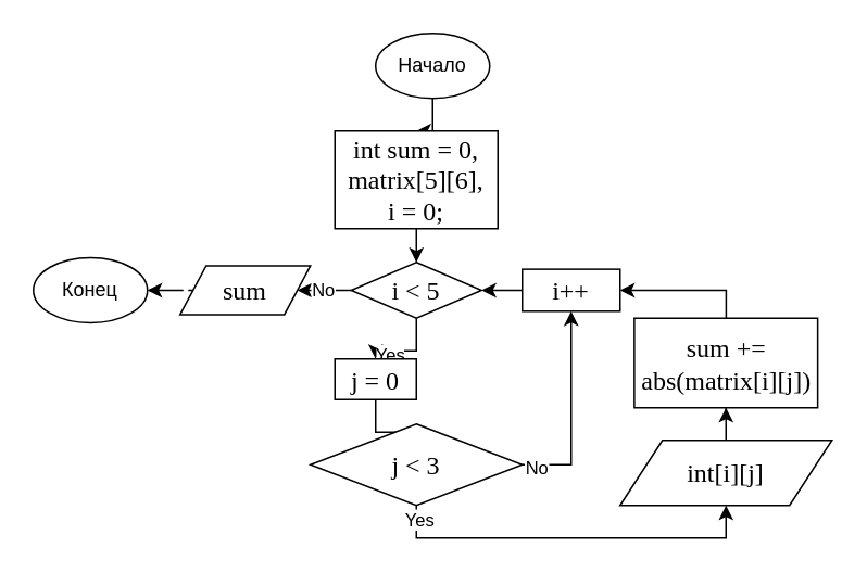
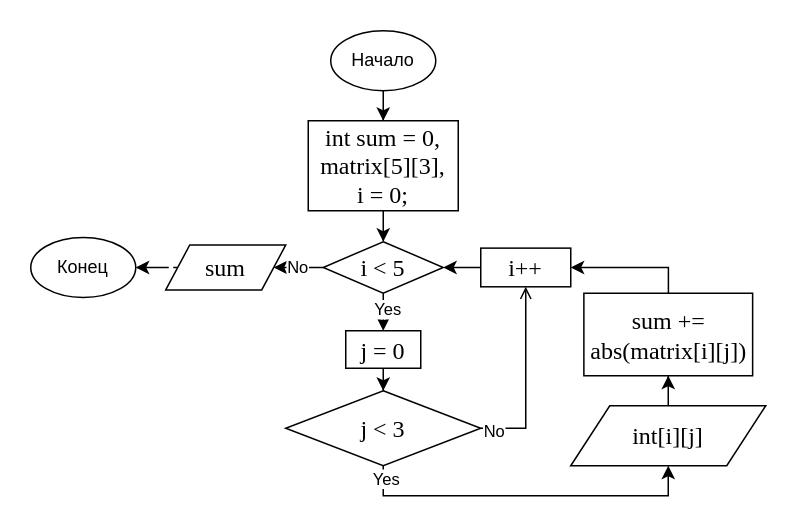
  <mxCell id="0" />
  <mxCell id="1" parent="0" />
  <mxCell id="2" style="edgeStyle=orthogonalEdgeStyle;rounded=0;orthogonalLoop=1;jettySize=auto;html=1;entryX=0.5;entryY=0;entryDx=0;entryDy=0;" edge="1" parent="1" source="3" target="6"><mxGeometry relative="1" as="geometry" /></mxCell>
- <mxCell id="3" value="Начало" style="ellipse;whiteSpace=wrap;html=1;" vertex="1" parent="1"><mxGeometry x="230" y="20" width="70" height="40" as="geometry" /></mxCell>
+ <mxCell id="3" value="Начало" style="ellipse;whiteSpace=wrap;html=1;" vertex="1" parent="1"><mxGeometry x="220" y="20" width="70" height="40" as="geometry" /></mxCell>
  <mxCell id="4" value="Конец" style="ellipse;whiteSpace=wrap;html=1;" vertex="1" parent="1"><mxGeometry x="20" y="157.81" width="70" height="40" as="geometry" /></mxCell>
  <mxCell id="5" style="edgeStyle=orthogonalEdgeStyle;rounded=0;orthogonalLoop=1;jettySize=auto;html=1;dashed=1;" edge="1" parent="1" source="6" target="11"><mxGeometry relative="1" as="geometry" /></mxCell>
- <mxCell id="6" value="&lt;span lang=&quot;EN-US&quot; style=&quot;font-size: 12pt ; font-family: &amp;#34;times new roman&amp;#34; , serif&quot;&gt;int sum = 0,&lt;br&gt;&lt;span lang=&quot;FR&quot; style=&quot;font-size: 12pt ; font-family: &amp;#34;times new roman&amp;#34; , serif&quot;&gt;matrix[5][6],&lt;br&gt;&lt;/span&gt;&lt;span style=&quot;font-size: medium&quot;&gt;&lt;/span&gt;i = 0;&lt;br&gt;&lt;/span&gt;&lt;span style=&quot;font-size: medium&quot;&gt;&lt;/span&gt;" style="rounded=0;whiteSpace=wrap;html=1;fontFamily=Helvetica;fontSize=12;fontColor=#000000;align=center;strokeColor=#000000;fillColor=#ffffff;" vertex="1" parent="1"><mxGeometry x="205" y="80" width="100" height="60" as="geometry" /></mxCell>
+ <mxCell id="6" value="&lt;span lang=&quot;EN-US&quot; style=&quot;font-size: 12pt ; font-family: &amp;#34;times new roman&amp;#34; , serif&quot;&gt;int sum = 0,&lt;br&gt;&lt;span lang=&quot;FR&quot; style=&quot;font-size: 12pt ; font-family: &amp;#34;times new roman&amp;#34; , serif&quot;&gt;matrix[5][3],&lt;br&gt;&lt;/span&gt;&lt;span style=&quot;font-size: medium&quot;&gt;&lt;/span&gt;i = 0;&lt;br&gt;&lt;/span&gt;&lt;span style=&quot;font-size: medium&quot;&gt;&lt;/span&gt;" style="rounded=0;whiteSpace=wrap;html=1;fontFamily=Helvetica;fontSize=12;fontColor=#000000;align=center;strokeColor=#000000;fillColor=#ffffff;" vertex="1" parent="1"><mxGeometry x="205" y="80" width="100" height="60" as="geometry" /></mxCell>
  <mxCell id="7" style="edgeStyle=orthogonalEdgeStyle;rounded=0;orthogonalLoop=1;jettySize=auto;html=1;" edge="1" parent="1" source="11" target="15"><mxGeometry relative="1" as="geometry" /></mxCell>
  <mxCell id="8" value="Yes" style="edgeLabel;html=1;align=center;verticalAlign=middle;resizable=0;points=[];" vertex="1" connectable="0" parent="7"><mxGeometry x="0.467" y="2" relative="1" as="geometry"><mxPoint as="offset" /></mxGeometry></mxCell>
  <mxCell id="9" style="edgeStyle=orthogonalEdgeStyle;rounded=0;orthogonalLoop=1;jettySize=auto;html=1;entryX=1;entryY=0.5;entryDx=0;entryDy=0;" edge="1" parent="1" source="11" target="24"><mxGeometry relative="1" as="geometry" /></mxCell>
  <mxCell id="10" value="No" style="edgeLabel;html=1;align=center;verticalAlign=middle;resizable=0;points=[];" vertex="1" connectable="0" parent="9"><mxGeometry x="0.74" y="11" relative="1" as="geometry"><mxPoint x="11" y="-11" as="offset" /></mxGeometry></mxCell>
  <mxCell id="11" value="&lt;span lang=&quot;EN-US&quot; style=&quot;font-size: 12pt ; font-family: &amp;#34;times new roman&amp;#34; , serif&quot;&gt;i &amp;lt; 5&lt;/span&gt;&lt;span style=&quot;font-size: medium&quot;&gt;&lt;/span&gt;" style="rhombus;whiteSpace=wrap;html=1;" vertex="1" parent="1"><mxGeometry x="215" y="160.63" width="80" height="34.37" as="geometry" /></mxCell>
  <mxCell id="12" style="edgeStyle=orthogonalEdgeStyle;rounded=0;orthogonalLoop=1;jettySize=auto;html=1;entryX=1;entryY=0.5;entryDx=0;entryDy=0;" edge="1" parent="1" source="13" target="11"><mxGeometry relative="1" as="geometry" /></mxCell>
  <mxCell id="13" value="&lt;span lang=&quot;FR&quot; style=&quot;font-size: 12pt ; font-family: &amp;#34;times new roman&amp;#34; , serif&quot;&gt;i++&lt;/span&gt;&lt;span style=&quot;font-size: medium&quot;&gt;&lt;/span&gt;" style="rounded=0;whiteSpace=wrap;html=1;fontFamily=Helvetica;fontSize=12;fontColor=#000000;align=center;strokeColor=#000000;fillColor=#ffffff;" vertex="1" parent="1"><mxGeometry x="320" y="164.92" width="60" height="25.78" as="geometry" /></mxCell>
  <mxCell id="14" style="edgeStyle=orthogonalEdgeStyle;rounded=0;orthogonalLoop=1;jettySize=auto;html=1;entryX=0.5;entryY=0;entryDx=0;entryDy=0;" edge="1" parent="1" source="15" target="20"><mxGeometry relative="1" as="geometry" /></mxCell>
- <mxCell id="15" value="&lt;span lang=&quot;FR&quot; style=&quot;font-size: 12pt ; font-family: &amp;#34;times new roman&amp;#34; , serif&quot;&gt;j = 0&lt;/span&gt;&lt;span style=&quot;font-size: medium&quot;&gt;&lt;/span&gt;" style="rounded=0;whiteSpace=wrap;html=1;" vertex="1" parent="1"><mxGeometry x="205" y="220" width="50" height="25" as="geometry" /></mxCell>
- <mxCell id="16" style="edgeStyle=orthogonalEdgeStyle;rounded=0;orthogonalLoop=1;jettySize=auto;html=1;entryX=0.5;entryY=1;entryDx=0;entryDy=0;" edge="1" parent="1" source="20" target="13"><mxGeometry relative="1" as="geometry"><Array as="points"><mxPoint x="350" y="285" /></Array></mxGeometry></mxCell>
+ <mxCell id="15" value="&lt;span lang=&quot;FR&quot; style=&quot;font-size: 12pt ; font-family: &amp;#34;times new roman&amp;#34; , serif&quot;&gt;j = 0&lt;/span&gt;&lt;span style=&quot;font-size: medium&quot;&gt;&lt;/span&gt;" style="rounded=0;whiteSpace=wrap;html=1;" vertex="1" parent="1"><mxGeometry x="230" y="220" width="50" height="25" as="geometry" /></mxCell>
+ <mxCell id="16" style="edgeStyle=orthogonalEdgeStyle;rounded=0;orthogonalLoop=1;jettySize=auto;html=1;entryX=0.5;entryY=1;entryDx=0;entryDy=0;endArrow=open;" edge="1" parent="1" source="20" target="13"><mxGeometry relative="1" as="geometry"><Array as="points"><mxPoint x="350" y="285" /></Array></mxGeometry></mxCell>
  <mxCell id="17" value="No" style="edgeLabel;html=1;align=center;verticalAlign=middle;resizable=0;points=[];" vertex="1" connectable="0" parent="16"><mxGeometry x="-0.877" y="-1" relative="1" as="geometry"><mxPoint as="offset" /></mxGeometry></mxCell>
  <mxCell id="18" style="edgeStyle=orthogonalEdgeStyle;rounded=0;orthogonalLoop=1;jettySize=auto;html=1;entryX=0.5;entryY=1;entryDx=0;entryDy=0;" edge="1" parent="1" source="20" target="26"><mxGeometry relative="1" as="geometry"><Array as="points"><mxPoint x="255" y="330" /><mxPoint x="445" y="330" /></Array></mxGeometry></mxCell>
  <mxCell id="19" value="Yes" style="edgeLabel;html=1;align=center;verticalAlign=middle;resizable=0;points=[];" vertex="1" connectable="0" parent="18"><mxGeometry x="-0.82" y="12" relative="1" as="geometry"><mxPoint as="offset" /></mxGeometry></mxCell>
  <mxCell id="20" value="&lt;span lang=&quot;FR&quot; style=&quot;font-size: 12pt ; font-family: &amp;#34;times new roman&amp;#34; , serif&quot;&gt;j &amp;lt; 3&lt;/span&gt;&lt;span style=&quot;font-size: medium&quot;&gt;&lt;/span&gt;" style="rhombus;whiteSpace=wrap;html=1;" vertex="1" parent="1"><mxGeometry x="190" y="260" width="130" height="50" as="geometry" /></mxCell>
  <mxCell id="21" style="edgeStyle=orthogonalEdgeStyle;rounded=0;orthogonalLoop=1;jettySize=auto;html=1;entryX=1;entryY=0.5;entryDx=0;entryDy=0;" edge="1" parent="1" source="22" target="13"><mxGeometry relative="1" as="geometry"><Array as="points"><mxPoint x="445" y="178" /></Array></mxGeometry></mxCell>
  <mxCell id="22" value="&lt;span lang=&quot;FR&quot; style=&quot;font-size: 12pt ; font-family: &amp;#34;times new roman&amp;#34; , serif&quot;&gt;sum += abs(&lt;/span&gt;&lt;span style=&quot;font-size: medium&quot;&gt;&lt;/span&gt;&lt;span style=&quot;font-family: &amp;#34;times new roman&amp;#34; , serif ; font-size: 16px&quot;&gt;matrix[i][j])&lt;/span&gt;" style="rounded=0;whiteSpace=wrap;html=1;fontFamily=Helvetica;fontSize=12;fontColor=#000000;align=center;strokeColor=#000000;fillColor=#ffffff;" vertex="1" parent="1"><mxGeometry x="388.75" y="195" width="112.5" height="55" as="geometry" /></mxCell>
  <mxCell id="23" style="edgeStyle=orthogonalEdgeStyle;rounded=0;orthogonalLoop=1;jettySize=auto;html=1;entryX=1;entryY=0.5;entryDx=0;entryDy=0;dashed=1;" edge="1" parent="1" source="24" target="4"><mxGeometry relative="1" as="geometry" /></mxCell>
  <mxCell id="24" value="&lt;span lang=&quot;NO-BOK&quot; style=&quot;font-size: 12pt ; font-family: &amp;#34;times new roman&amp;#34; , serif&quot;&gt;sum&lt;/span&gt;&lt;span style=&quot;font-size: medium&quot;&gt;&lt;/span&gt;" style="shape=parallelogram;perimeter=parallelogramPerimeter;whiteSpace=wrap;html=1;fontFamily=Helvetica;fontSize=12;fontColor=#000000;align=center;strokeColor=#000000;fillColor=#ffffff;" vertex="1" parent="1"><mxGeometry x="110" y="162.81" width="80" height="30" as="geometry" /></mxCell>
  <mxCell id="25" style="edgeStyle=orthogonalEdgeStyle;rounded=0;orthogonalLoop=1;jettySize=auto;html=1;entryX=0.5;entryY=1;entryDx=0;entryDy=0;" edge="1" parent="1" source="26" target="22"><mxGeometry relative="1" as="geometry" /></mxCell>
  <mxCell id="26" value="&lt;span lang=&quot;FR&quot; style=&quot;font-size: 12pt ; font-family: &amp;#34;times new roman&amp;#34; , serif&quot;&gt;int[i][j]&lt;/span&gt;&lt;span style=&quot;font-size: medium&quot;&gt;&lt;/span&gt;" style="shape=parallelogram;perimeter=parallelogramPerimeter;whiteSpace=wrap;html=1;fontFamily=Helvetica;fontSize=12;fontColor=#000000;align=center;strokeColor=#000000;fillColor=#ffffff;" vertex="1" parent="1"><mxGeometry x="380" y="270" width="130" height="40" as="geometry" /></mxCell>
